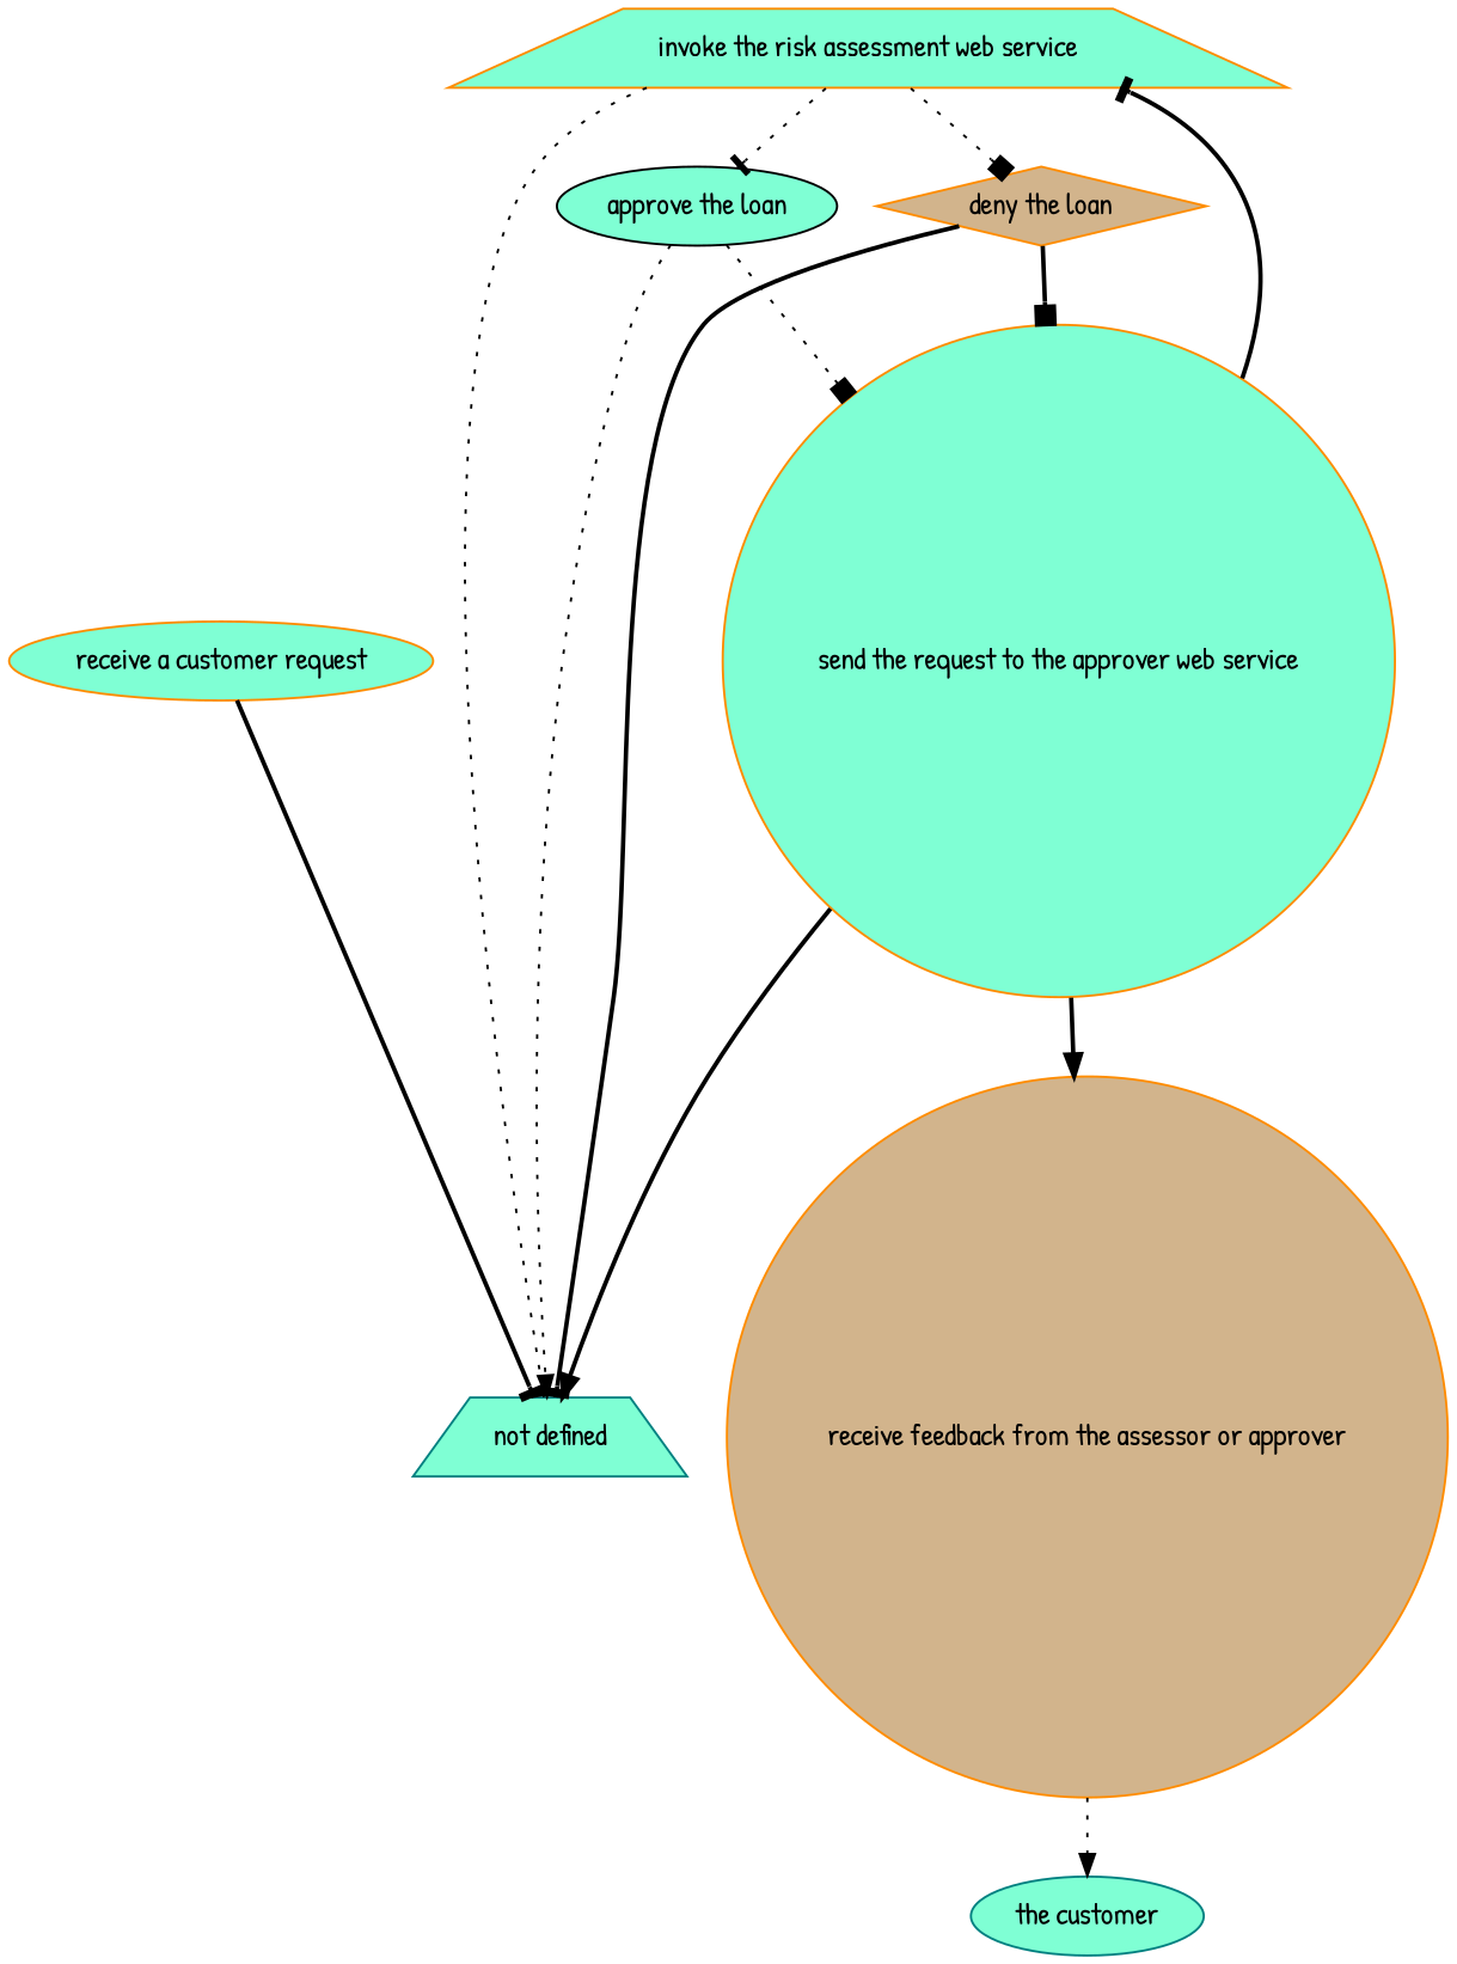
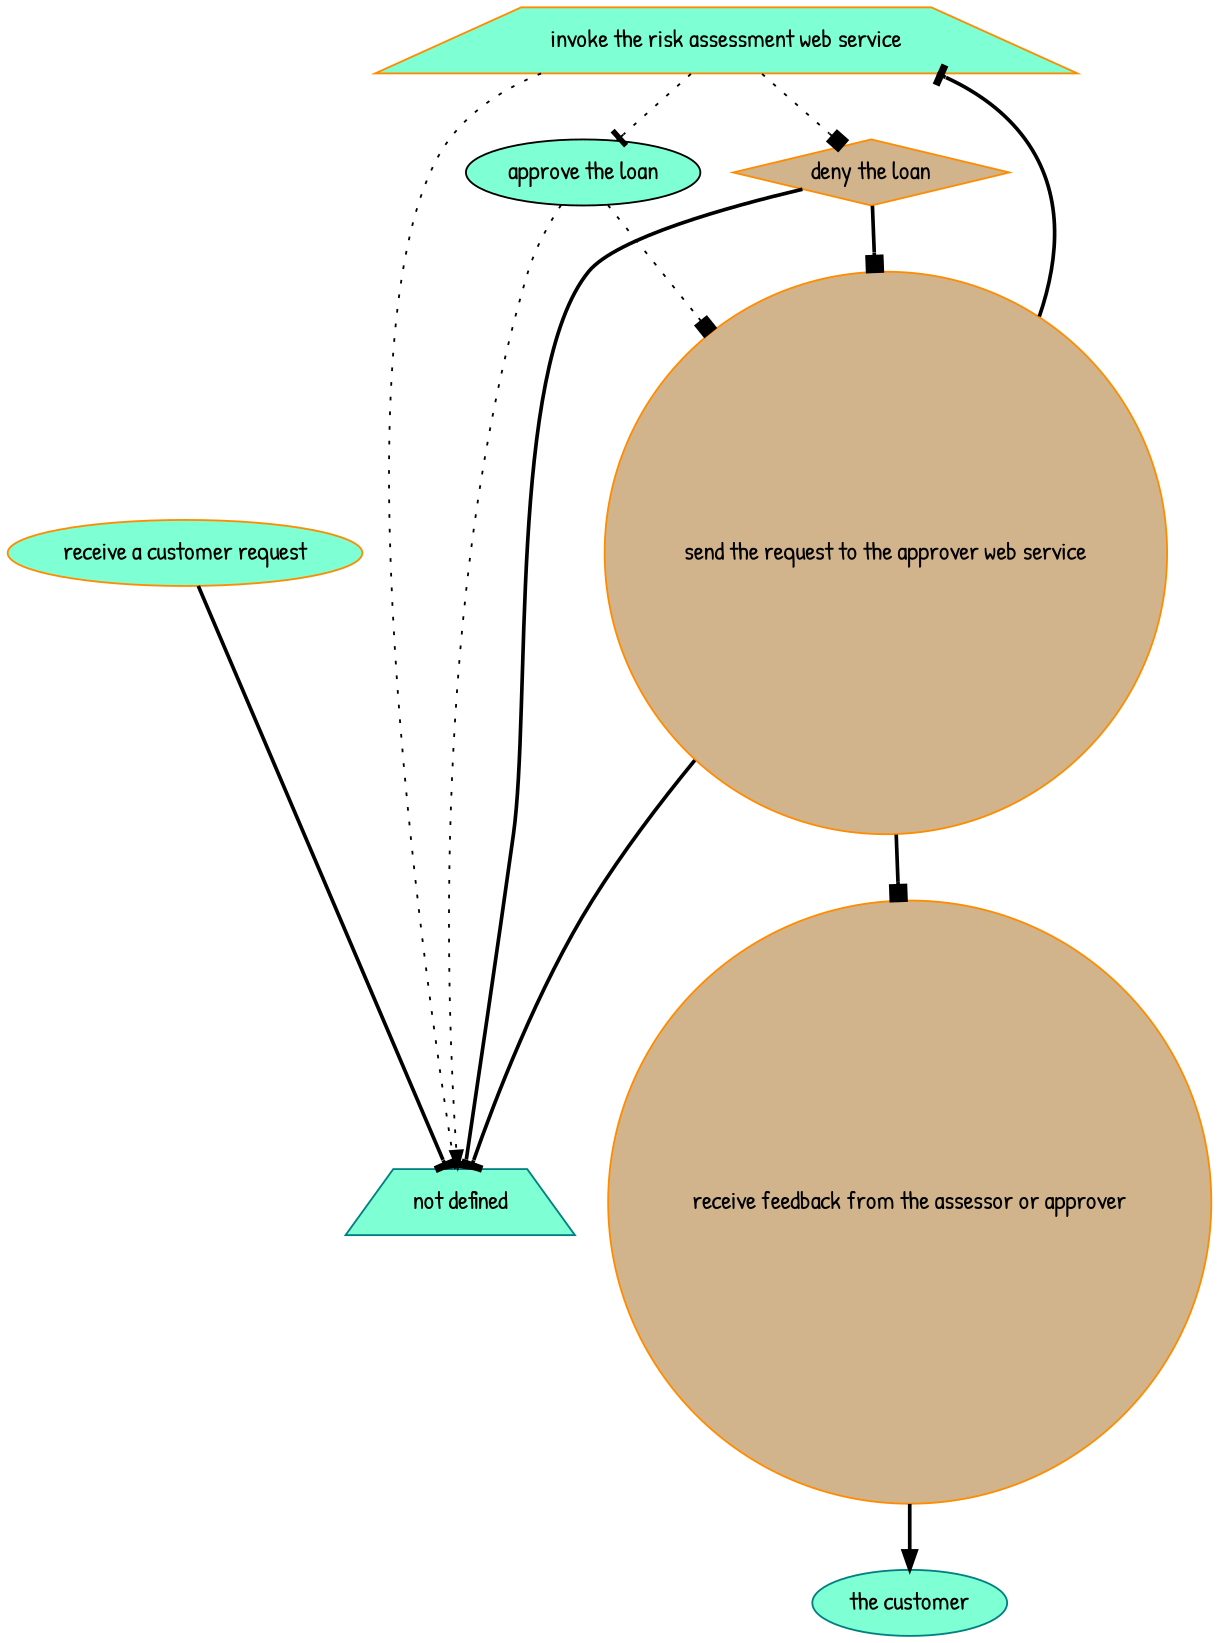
  strict digraph {
    fontname="Patrick Hand"
    node [color=darkorange fillcolor=aquamarine fontname="Patrick Hand" shape=ellipse style=filled]
    edge [arrowhead=tee attrs="{'type': 'actor performer', 'label': 'actor performer'}" fontname="Patrick Hand" style=bold]
    "receive a customer request" [attrs="{'type': 'Activity', 'label': 'receive a customer request'}"]
    "not defined" [attrs="{'type': 'Actor', 'label': 'not defined'}" color=teal shape=trapezium]
    "invoke the risk assessment web service" [attrs="{'type': 'Activity', 'label': 'invoke the risk assessment web service'}" shape=trapezium]
    "approve the loan" [attrs="{'type': 'Activity', 'label': 'approve the loan'}" color=black]
    "deny the loan" [attrs="{'type': 'Activity', 'label': 'deny the loan'}" fillcolor=tan shape=diamond]
-   "send the request to the approver web service" [attrs="{'type': 'Activity', 'label': 'send the request to the approver web service'}" shape=circle]
+   "send the request to the approver web service" [attrs="{'type': 'Activity', 'label': 'send the request to the approver web service'}" fillcolor=tan shape=circle]
    "receive feedback from the assessor or approver" [attrs="{'type': 'Activity', 'label': 'receive feedback from the assessor or approver'}" fillcolor=tan shape=circle]
    "the customer" [attrs="{'type': 'Actor', 'label': 'the customer'}" color=teal]
    "receive a customer request" -> "not defined"
    "invoke the risk assessment web service" -> "not defined" [style=dotted]
    "invoke the risk assessment web service" -> "approve the loan" [attrs="{'type': 'flow', 'label': 'flow'}" style=dotted]
    "invoke the risk assessment web service" -> "deny the loan" [arrowhead=box attrs="{'type': 'flow', 'label': 'flow'}" style=dotted]
    "approve the loan" -> "not defined" [arrowhead=normal style=dotted]
    "approve the loan" -> "send the request to the approver web service" [arrowhead=box attrs="{'type': 'flow', 'label': 'flow'}" style=dotted]
    "deny the loan" -> "not defined"
    "deny the loan" -> "send the request to the approver web service" [arrowhead=box attrs="{'type': 'flow', 'label': 'flow'}"]
-   "send the request to the approver web service" -> "not defined" [arrowhead=normal]
+   "send the request to the approver web service" -> "not defined"
    "send the request to the approver web service" -> "invoke the risk assessment web service" [attrs="{'type': 'flow', 'label': 'flow'}"]
-   "send the request to the approver web service" -> "receive feedback from the assessor or approver" [arrowhead=normal attrs="{'type': 'flow', 'label': 'flow'}"]
-   "receive feedback from the assessor or approver" -> "the customer" [arrowhead=normal style=dotted]
+   "send the request to the approver web service" -> "receive feedback from the assessor or approver" [arrowhead=box attrs="{'type': 'flow', 'label': 'flow'}"]
+   "receive feedback from the assessor or approver" -> "the customer" [arrowhead=normal]
  }
